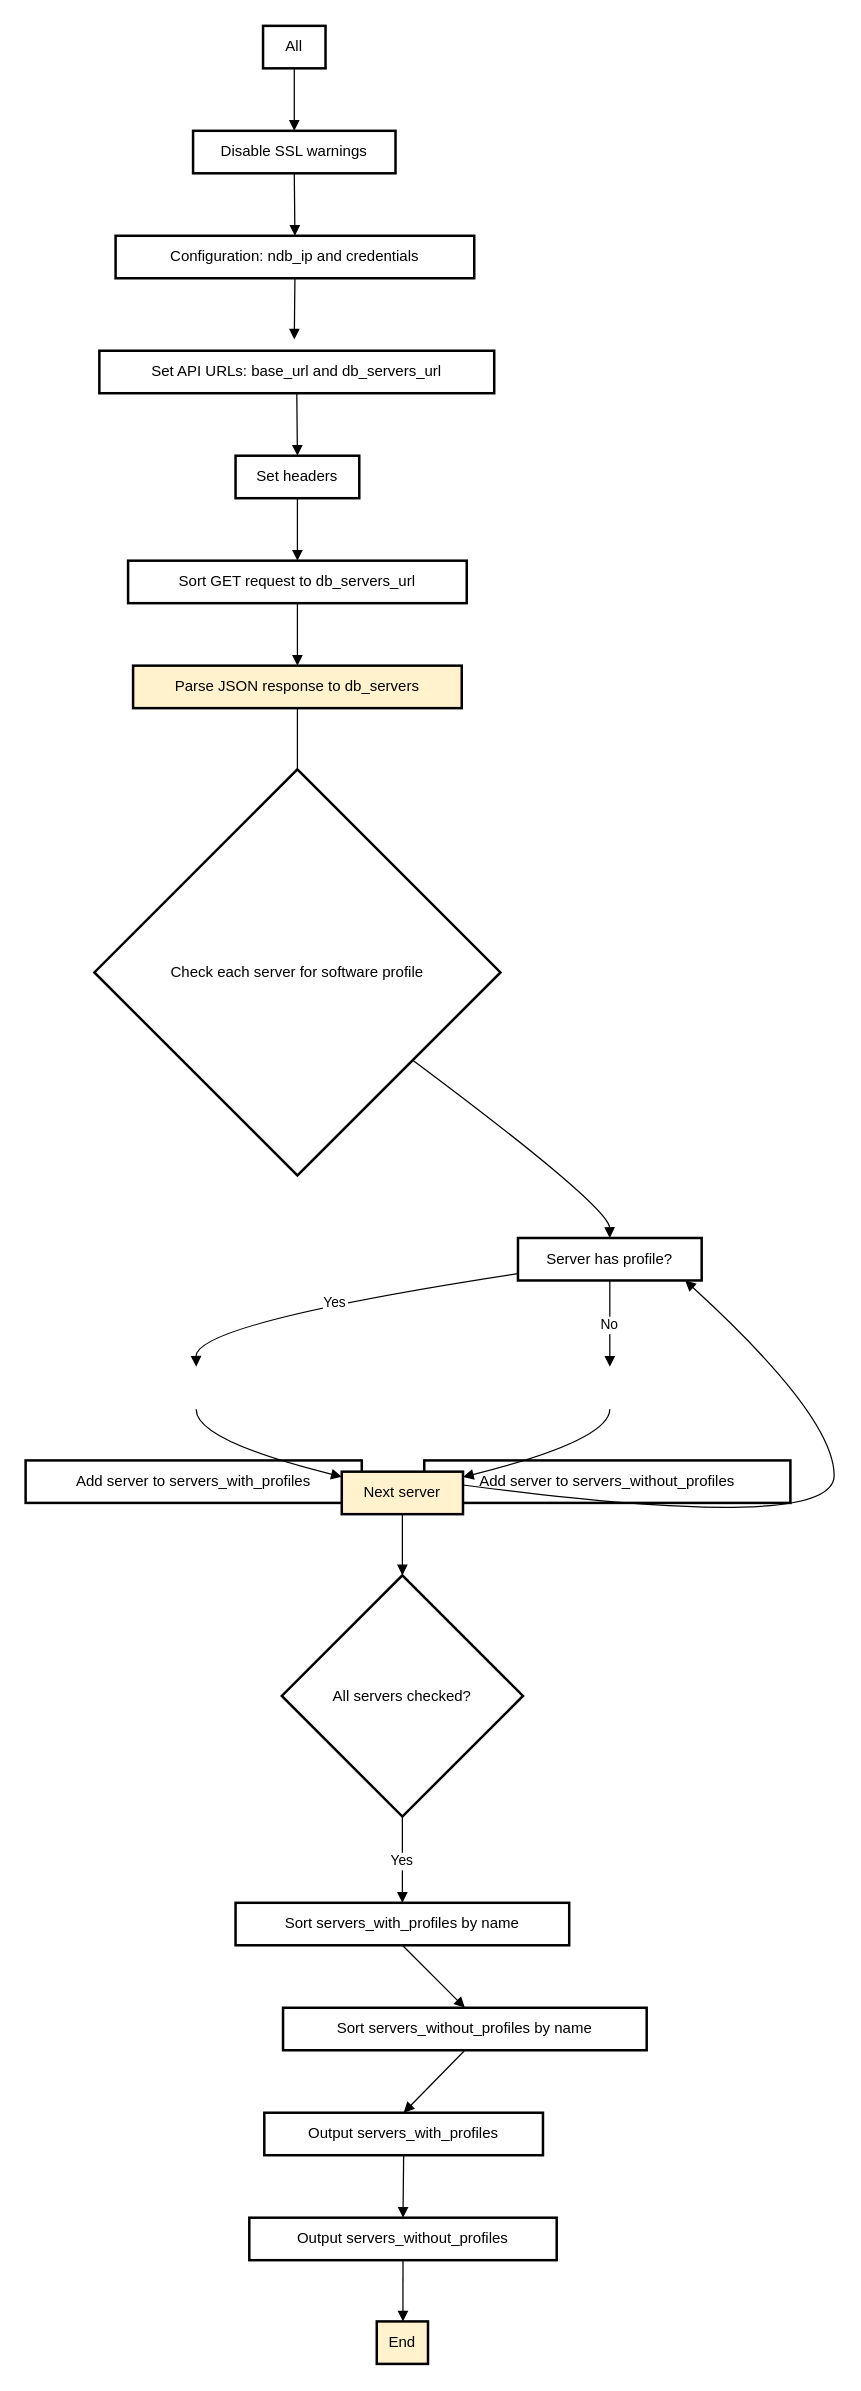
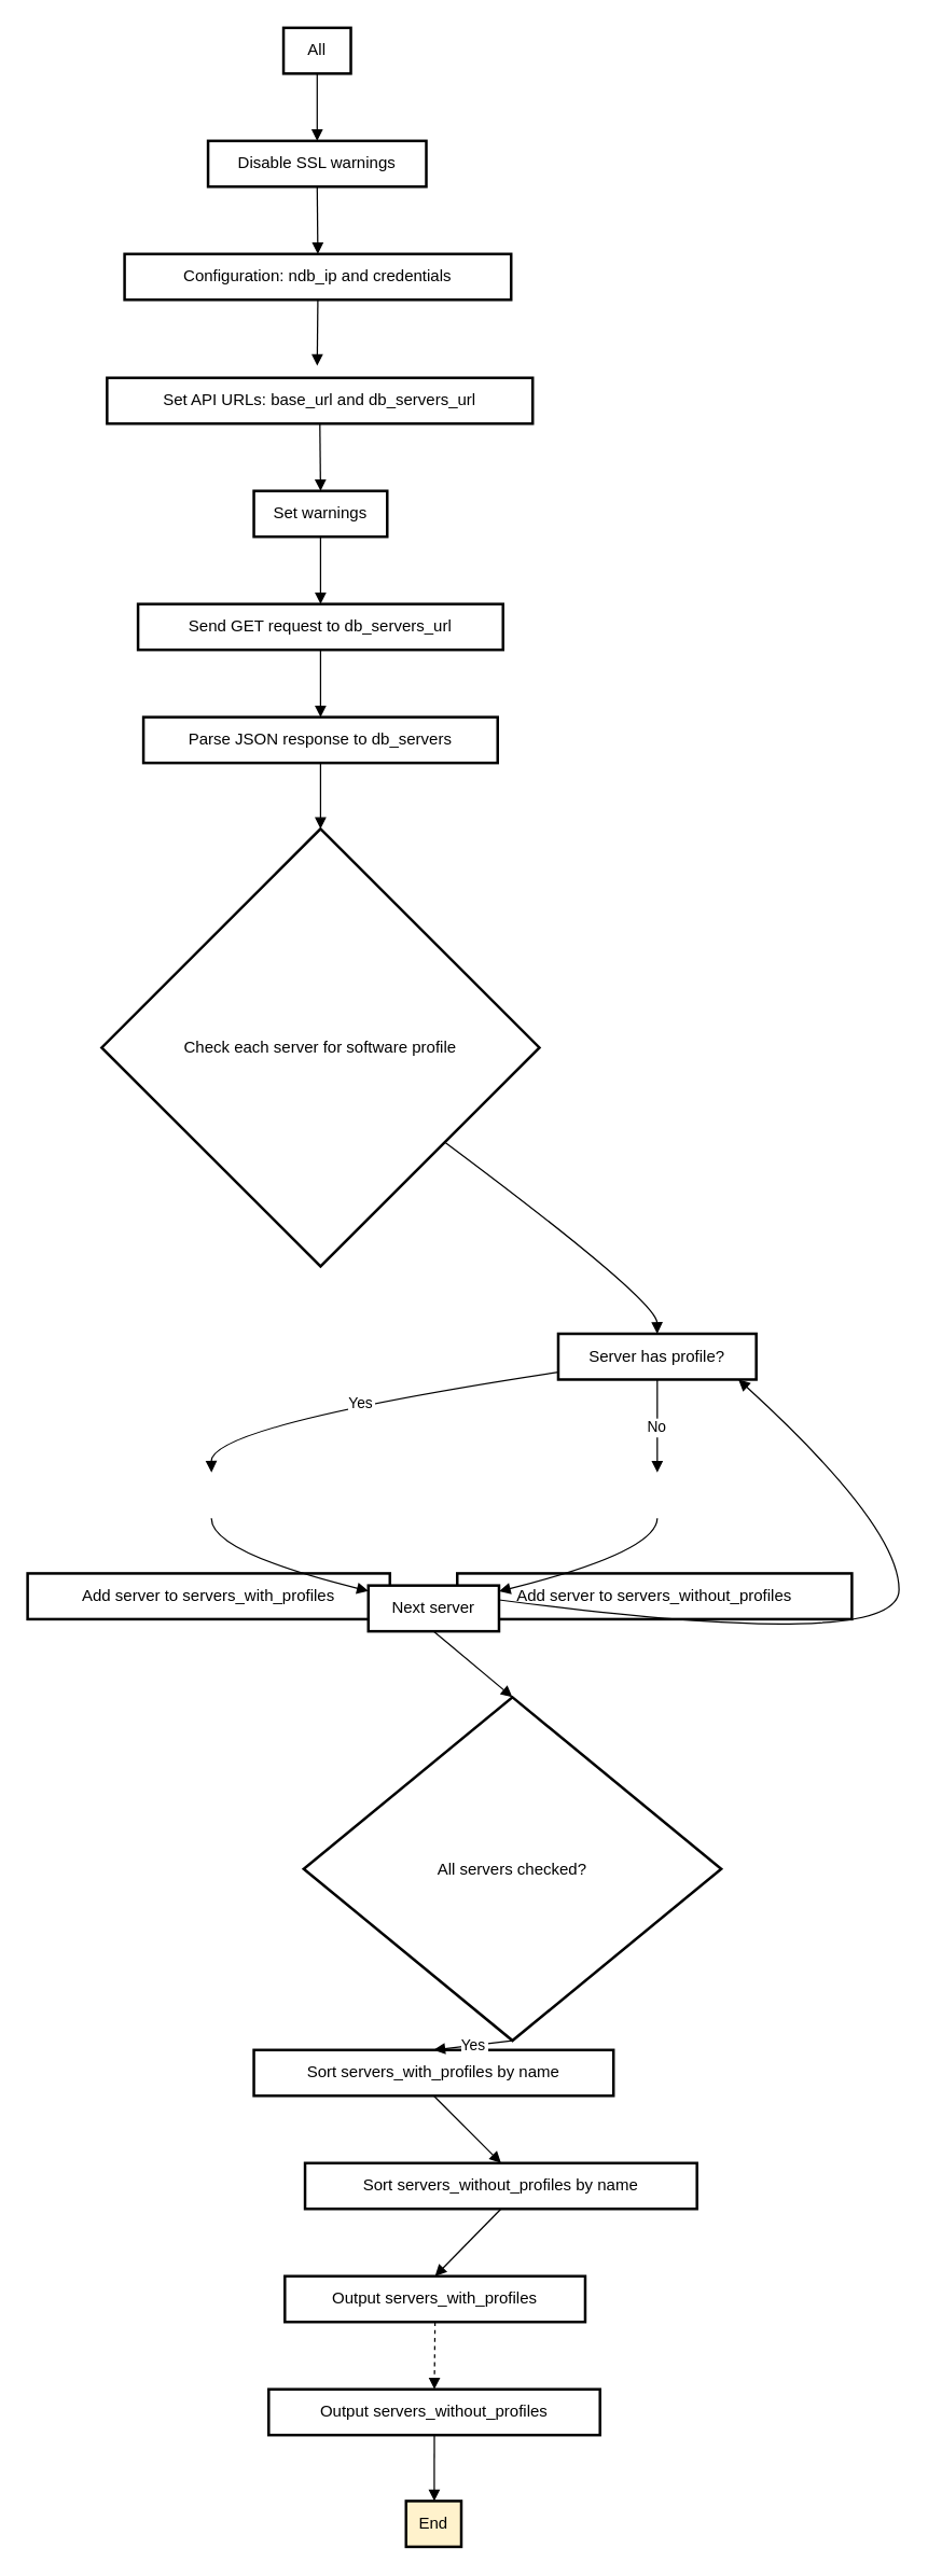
  <mxCell id="0" />
  <mxCell id="1" parent="0" />
  <mxCell id="2" value="All" style="whiteSpace=wrap;strokeWidth=2;" vertex="1" parent="1"><mxGeometry x="210" y="20" width="50" height="34" as="geometry" /></mxCell>
  <mxCell id="3" value="Disable SSL warnings" style="whiteSpace=wrap;strokeWidth=2;" vertex="1" parent="1"><mxGeometry x="154" y="104" width="162" height="34" as="geometry" /></mxCell>
  <mxCell id="4" value="Configuration: ndb_ip and credentials" style="whiteSpace=wrap;strokeWidth=2;" vertex="1" parent="1"><mxGeometry x="92" y="188" width="287" height="34" as="geometry" /></mxCell>
  <mxCell id="5" value="Set API URLs: base_url and db_servers_url" style="whiteSpace=wrap;strokeWidth=2;" vertex="1" parent="1"><mxGeometry x="79" y="280" width="316" height="34" as="geometry" /></mxCell>
- <mxCell id="6" value="Set headers" style="whiteSpace=wrap;strokeWidth=2;" vertex="1" parent="1"><mxGeometry x="188" y="364" width="99" height="34" as="geometry" /></mxCell>
- <mxCell id="7" value="Sort GET request to db_servers_url" style="whiteSpace=wrap;strokeWidth=2;" vertex="1" parent="1"><mxGeometry x="102" y="448" width="271" height="34" as="geometry" /></mxCell>
- <mxCell id="8" value="Parse JSON response to db_servers" style="whiteSpace=wrap;strokeWidth=2;fillColor=#fff2cc;" vertex="1" parent="1"><mxGeometry x="106" y="532" width="263" height="34" as="geometry" /></mxCell>
+ <mxCell id="6" value="Set warnings" style="whiteSpace=wrap;strokeWidth=2;" vertex="1" parent="1"><mxGeometry x="188" y="364" width="99" height="34" as="geometry" /></mxCell>
+ <mxCell id="7" value="Send GET request to db_servers_url" style="whiteSpace=wrap;strokeWidth=2;" vertex="1" parent="1"><mxGeometry x="102" y="448" width="271" height="34" as="geometry" /></mxCell>
+ <mxCell id="8" value="Parse JSON response to db_servers" style="whiteSpace=wrap;strokeWidth=2;" vertex="1" parent="1"><mxGeometry x="106" y="532" width="263" height="34" as="geometry" /></mxCell>
  <mxCell id="9" value="Check each server for software profile" style="rhombus;strokeWidth=2;whiteSpace=wrap;" vertex="1" parent="1"><mxGeometry x="75" y="615" width="325" height="325" as="geometry" /></mxCell>
  <mxCell id="10" value="Server has profile?" style="whiteSpace=wrap;strokeWidth=2;" vertex="1" parent="1"><mxGeometry x="414" y="990" width="147" height="34" as="geometry" /></mxCell>
  <mxCell id="11" value="Add server to servers_with_profiles" style="whiteSpace=wrap;strokeWidth=2;" vertex="1" parent="1"><mxGeometry x="20" y="1168" width="269" height="34" as="geometry" /></mxCell>
  <mxCell id="12" value="Add server to servers_without_profiles" style="whiteSpace=wrap;strokeWidth=2;" vertex="1" parent="1"><mxGeometry x="339" y="1168" width="293" height="34" as="geometry" /></mxCell>
- <mxCell id="13" value="Next server" style="whiteSpace=wrap;strokeWidth=2;fillColor=#fff2cc;" vertex="1" parent="1"><mxGeometry x="273" y="1177" width="97" height="34" as="geometry" /></mxCell>
- <mxCell id="14" value="All servers checked?" style="rhombus;strokeWidth=2;whiteSpace=wrap;" vertex="1" parent="1"><mxGeometry x="225" y="1260" width="193" height="193" as="geometry" /></mxCell>
+ <mxCell id="13" value="Next server" style="whiteSpace=wrap;strokeWidth=2;" vertex="1" parent="1"><mxGeometry x="273" y="1177" width="97" height="34" as="geometry" /></mxCell>
+ <mxCell id="14" value="All servers checked?" style="rhombus;strokeWidth=2;whiteSpace=wrap;" vertex="1" parent="1"><mxGeometry x="225" y="1260" width="310" height="255" as="geometry" /></mxCell>
  <mxCell id="15" value="Sort servers_with_profiles by name" style="whiteSpace=wrap;strokeWidth=2;" vertex="1" parent="1"><mxGeometry x="188" y="1522" width="267" height="34" as="geometry" /></mxCell>
  <mxCell id="16" value="Sort servers_without_profiles by name" style="whiteSpace=wrap;strokeWidth=2;" vertex="1" parent="1"><mxGeometry x="226" y="1606" width="291" height="34" as="geometry" /></mxCell>
  <mxCell id="17" value="Output servers_with_profiles" style="whiteSpace=wrap;strokeWidth=2;" vertex="1" parent="1"><mxGeometry x="211" y="1690" width="223" height="34" as="geometry" /></mxCell>
  <mxCell id="18" value="Output servers_without_profiles" style="whiteSpace=wrap;strokeWidth=2;" vertex="1" parent="1"><mxGeometry x="199" y="1774" width="246" height="34" as="geometry" /></mxCell>
  <mxCell id="19" value="End" style="whiteSpace=wrap;strokeWidth=2;fillColor=#fff2cc;" vertex="1" parent="1"><mxGeometry x="301" y="1857" width="41" height="34" as="geometry" /></mxCell>
  <mxCell id="20" value="" style="curved=1;startArrow=none;endArrow=block;exitX=0.5;exitY=0.99;entryX=0.5;entryY=-0.01;rounded=0;" edge="1" parent="1" source="2" target="3"><mxGeometry relative="1" as="geometry"><Array as="points" /></mxGeometry></mxCell>
  <mxCell id="21" value="" style="curved=1;startArrow=none;endArrow=block;exitX=0.5;exitY=0.99;entryX=0.5;entryY=-0.01;rounded=0;" edge="1" parent="1" source="3" target="4"><mxGeometry relative="1" as="geometry"><Array as="points" /></mxGeometry></mxCell>
  <mxCell id="22" value="" style="curved=1;startArrow=none;endArrow=block;exitX=0.5;exitY=0.98;entryX=0.5;entryY=0.01;rounded=0;" edge="1" parent="1" source="4"><mxGeometry relative="1" as="geometry"><Array as="points" /><mxPoint x="235" y="271" as="targetPoint" /></mxGeometry></mxCell>
  <mxCell id="23" value="" style="curved=1;startArrow=none;endArrow=block;exitX=0.5;exitY=1;entryX=0.5;entryY=0;rounded=0;" edge="1" parent="1" source="5" target="6"><mxGeometry relative="1" as="geometry"><Array as="points" /></mxGeometry></mxCell>
  <mxCell id="24" value="" style="curved=1;startArrow=none;endArrow=block;exitX=0.5;exitY=0.99;entryX=0.5;entryY=-0.01;rounded=0;" edge="1" parent="1" source="6" target="7"><mxGeometry relative="1" as="geometry"><Array as="points" /></mxGeometry></mxCell>
  <mxCell id="25" value="" style="curved=1;startArrow=none;endArrow=block;exitX=0.5;exitY=0.99;entryX=0.5;entryY=-0.01;rounded=0;" edge="1" parent="1" source="7" target="8"><mxGeometry relative="1" as="geometry"><Array as="points" /></mxGeometry></mxCell>
- <mxCell id="26" value="" style="curved=1;startArrow=none;endArrow=none;exitX=0.5;exitY=0.98;entryX=0.5;entryY=0;rounded=0;" edge="1" parent="1" source="8" target="9"><mxGeometry relative="1" as="geometry"><Array as="points" /></mxGeometry></mxCell>
+ <mxCell id="26" value="" style="curved=1;startArrow=none;endArrow=block;exitX=0.5;exitY=0.98;entryX=0.5;entryY=0;rounded=0;" edge="1" parent="1" source="8" target="9"><mxGeometry relative="1" as="geometry"><Array as="points" /></mxGeometry></mxCell>
  <mxCell id="27" value="" style="curved=1;startArrow=none;endArrow=block;exitX=1;exitY=0.88;entryX=0.5;entryY=0.01;rounded=0;" edge="1" parent="1" source="9" target="10"><mxGeometry relative="1" as="geometry"><Array as="points"><mxPoint x="487" y="965" /></Array></mxGeometry></mxCell>
  <mxCell id="28" value="Yes" style="curved=1;startArrow=none;endArrow=block;exitX=0;exitY=0.84;entryX=0.5;entryY=0;rounded=0;" edge="1" parent="1" source="10"><mxGeometry relative="1" as="geometry"><Array as="points"><mxPoint x="156" y="1058" /></Array><mxPoint x="156.5" y="1093" as="targetPoint" /></mxGeometry></mxCell>
  <mxCell id="29" value="No" style="curved=1;startArrow=none;endArrow=block;exitX=0.5;exitY=1;entryX=0.5;entryY=0;rounded=0;" edge="1" parent="1" source="10"><mxGeometry relative="1" as="geometry"><Array as="points" /><mxPoint x="487.5" y="1093" as="targetPoint" /></mxGeometry></mxCell>
  <mxCell id="30" value="" style="curved=1;startArrow=none;endArrow=block;exitX=1.01;exitY=0.31;entryX=0.91;entryY=1;rounded=0;" edge="1" parent="1" source="13" target="10"><mxGeometry relative="1" as="geometry"><Array as="points"><mxPoint x="667" y="1227" /><mxPoint x="667" y="1133" /></Array></mxGeometry></mxCell>
  <mxCell id="31" value="" style="curved=1;startArrow=none;endArrow=block;exitX=0.5;exitY=0.99;entryX=0;entryY=0.12;rounded=0;" edge="1" parent="1" target="13"><mxGeometry relative="1" as="geometry"><Array as="points"><mxPoint x="156" y="1152" /></Array><mxPoint x="156.5" y="1127" as="sourcePoint" /></mxGeometry></mxCell>
  <mxCell id="32" value="" style="curved=1;startArrow=none;endArrow=block;exitX=0.5;exitY=0.99;entryX=1.01;entryY=0.12;rounded=0;" edge="1" parent="1" target="13"><mxGeometry relative="1" as="geometry"><Array as="points"><mxPoint x="487" y="1152" /></Array><mxPoint x="487.5" y="1127" as="sourcePoint" /></mxGeometry></mxCell>
  <mxCell id="33" value="" style="curved=1;startArrow=none;endArrow=block;exitX=0.5;exitY=0.98;entryX=0.5;entryY=0;rounded=0;" edge="1" parent="1" source="13" target="14"><mxGeometry relative="1" as="geometry"><Array as="points" /></mxGeometry></mxCell>
  <mxCell id="34" value="Yes" style="curved=1;startArrow=none;endArrow=block;exitX=0.5;exitY=1;entryX=0.5;entryY=0;rounded=0;" edge="1" parent="1" source="14" target="15"><mxGeometry relative="1" as="geometry"><Array as="points" /></mxGeometry></mxCell>
  <mxCell id="35" value="" style="curved=1;startArrow=none;endArrow=block;exitX=0.5;exitY=1;entryX=0.5;entryY=0;rounded=0;" edge="1" parent="1" source="15" target="16"><mxGeometry relative="1" as="geometry"><Array as="points" /></mxGeometry></mxCell>
  <mxCell id="36" value="" style="curved=1;startArrow=none;endArrow=block;exitX=0.5;exitY=0.99;entryX=0.5;entryY=-0.01;rounded=0;" edge="1" parent="1" source="16" target="17"><mxGeometry relative="1" as="geometry"><Array as="points" /></mxGeometry></mxCell>
- <mxCell id="37" value="" style="curved=1;startArrow=none;endArrow=block;exitX=0.5;exitY=0.99;entryX=0.5;entryY=-0.01;rounded=0;" edge="1" parent="1" source="17" target="18"><mxGeometry relative="1" as="geometry"><Array as="points" /></mxGeometry></mxCell>
+ <mxCell id="37" value="" style="curved=1;startArrow=none;endArrow=block;exitX=0.5;exitY=0.99;entryX=0.5;entryY=-0.01;rounded=0;dashed=1;" edge="1" parent="1" source="17" target="18"><mxGeometry relative="1" as="geometry"><Array as="points" /></mxGeometry></mxCell>
  <mxCell id="38" value="" style="curved=1;startArrow=none;endArrow=block;exitX=0.5;exitY=0.98;entryX=0.51;entryY=0.01;rounded=0;" edge="1" parent="1" source="18" target="19"><mxGeometry relative="1" as="geometry"><Array as="points" /></mxGeometry></mxCell>
